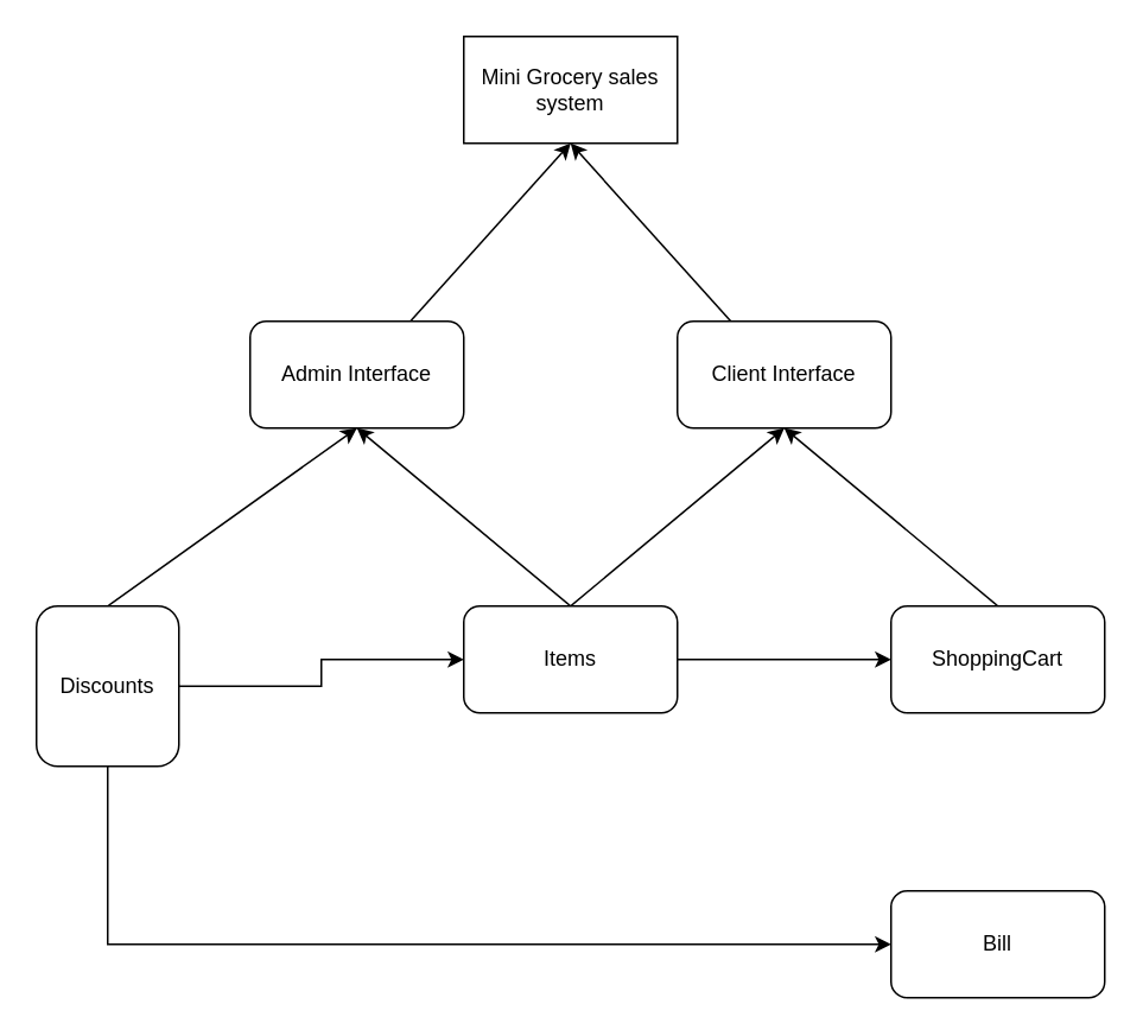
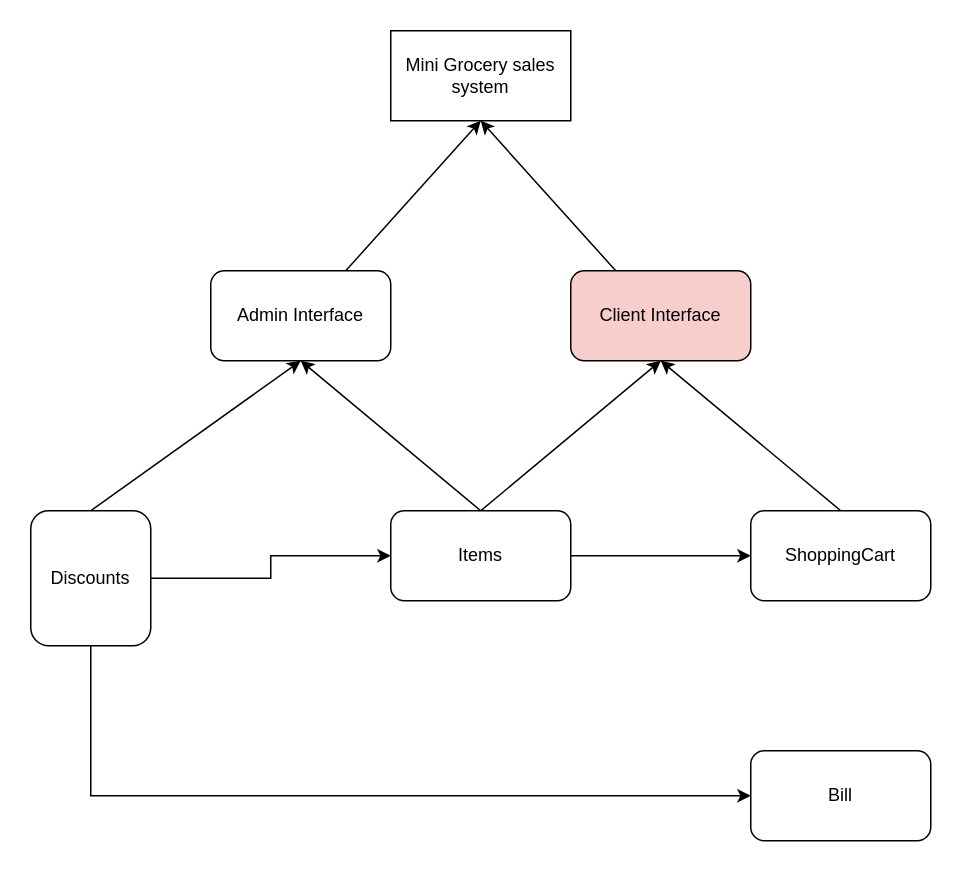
  <mxCell id="0" />
  <mxCell id="1" parent="0" />
  <mxCell id="2" style="rounded=0;orthogonalLoop=1;jettySize=auto;html=1;exitX=0.75;exitY=0;exitDx=0;exitDy=0;entryX=0.5;entryY=1;entryDx=0;entryDy=0;" parent="1" source="3" target="17" edge="1"><mxGeometry relative="1" as="geometry" /></mxCell>
  <mxCell id="3" value="Admin Interface" style="rounded=1;whiteSpace=wrap;html=1;" parent="1" vertex="1"><mxGeometry x="140" y="180" width="120" height="60" as="geometry" /></mxCell>
  <mxCell id="4" style="rounded=0;orthogonalLoop=1;jettySize=auto;html=1;exitX=0.25;exitY=0;exitDx=0;exitDy=0;entryX=0.5;entryY=1;entryDx=0;entryDy=0;" parent="1" source="5" target="17" edge="1"><mxGeometry relative="1" as="geometry" /></mxCell>
- <mxCell id="5" value="Client Interface" style="rounded=1;whiteSpace=wrap;html=1;" parent="1" vertex="1"><mxGeometry x="380" y="180" width="120" height="60" as="geometry" /></mxCell>
+ <mxCell id="5" value="Client Interface" style="rounded=1;whiteSpace=wrap;html=1;fillColor=#f8cecc;" parent="1" vertex="1"><mxGeometry x="380" y="180" width="120" height="60" as="geometry" /></mxCell>
  <mxCell id="6" style="rounded=0;orthogonalLoop=1;jettySize=auto;html=1;exitX=0.5;exitY=0;exitDx=0;exitDy=0;entryX=0.5;entryY=1;entryDx=0;entryDy=0;" parent="1" source="9" target="3" edge="1"><mxGeometry relative="1" as="geometry" /></mxCell>
  <mxCell id="7" style="rounded=0;orthogonalLoop=1;jettySize=auto;html=1;exitX=0.5;exitY=0;exitDx=0;exitDy=0;entryX=0.5;entryY=1;entryDx=0;entryDy=0;" parent="1" source="9" target="5" edge="1"><mxGeometry relative="1" as="geometry" /></mxCell>
  <mxCell id="8" style="edgeStyle=orthogonalEdgeStyle;rounded=0;orthogonalLoop=1;jettySize=auto;html=1;exitX=1;exitY=0.5;exitDx=0;exitDy=0;entryX=0;entryY=0.5;entryDx=0;entryDy=0;" parent="1" source="9" target="11" edge="1"><mxGeometry relative="1" as="geometry" /></mxCell>
  <mxCell id="9" value="Items" style="rounded=1;whiteSpace=wrap;html=1;" parent="1" vertex="1"><mxGeometry x="260" y="340" width="120" height="60" as="geometry" /></mxCell>
  <mxCell id="10" style="rounded=0;orthogonalLoop=1;jettySize=auto;html=1;exitX=0.5;exitY=0;exitDx=0;exitDy=0;entryX=0.5;entryY=1;entryDx=0;entryDy=0;" parent="1" source="11" target="5" edge="1"><mxGeometry relative="1" as="geometry" /></mxCell>
  <mxCell id="11" value="ShoppingCart" style="rounded=1;whiteSpace=wrap;html=1;" parent="1" vertex="1"><mxGeometry x="500" y="340" width="120" height="60" as="geometry" /></mxCell>
  <mxCell id="12" style="rounded=0;orthogonalLoop=1;jettySize=auto;html=1;exitX=0.5;exitY=0;exitDx=0;exitDy=0;entryX=0.5;entryY=1;entryDx=0;entryDy=0;" parent="1" source="15" target="3" edge="1"><mxGeometry relative="1" as="geometry" /></mxCell>
  <mxCell id="13" style="edgeStyle=orthogonalEdgeStyle;rounded=0;orthogonalLoop=1;jettySize=auto;html=1;exitX=1;exitY=0.5;exitDx=0;exitDy=0;entryX=0;entryY=0.5;entryDx=0;entryDy=0;" parent="1" source="15" target="9" edge="1"><mxGeometry relative="1" as="geometry" /></mxCell>
  <mxCell id="14" style="edgeStyle=orthogonalEdgeStyle;rounded=0;orthogonalLoop=1;jettySize=auto;html=1;exitX=0.5;exitY=1;exitDx=0;exitDy=0;entryX=0;entryY=0.5;entryDx=0;entryDy=0;" parent="1" source="15" target="16" edge="1"><mxGeometry relative="1" as="geometry" /></mxCell>
  <mxCell id="15" value="Discounts" style="rounded=1;whiteSpace=wrap;html=1;" parent="1" vertex="1"><mxGeometry x="20" y="340" width="80" height="90" as="geometry" /></mxCell>
  <mxCell id="16" value="Bill" style="rounded=1;whiteSpace=wrap;html=1;" parent="1" vertex="1"><mxGeometry x="500" y="500" width="120" height="60" as="geometry" /></mxCell>
  <mxCell id="17" value="Mini Grocery sales system" style="rounded=0;whiteSpace=wrap;html=1;" parent="1" vertex="1"><mxGeometry x="260" y="20" width="120" height="60" as="geometry" /></mxCell>
